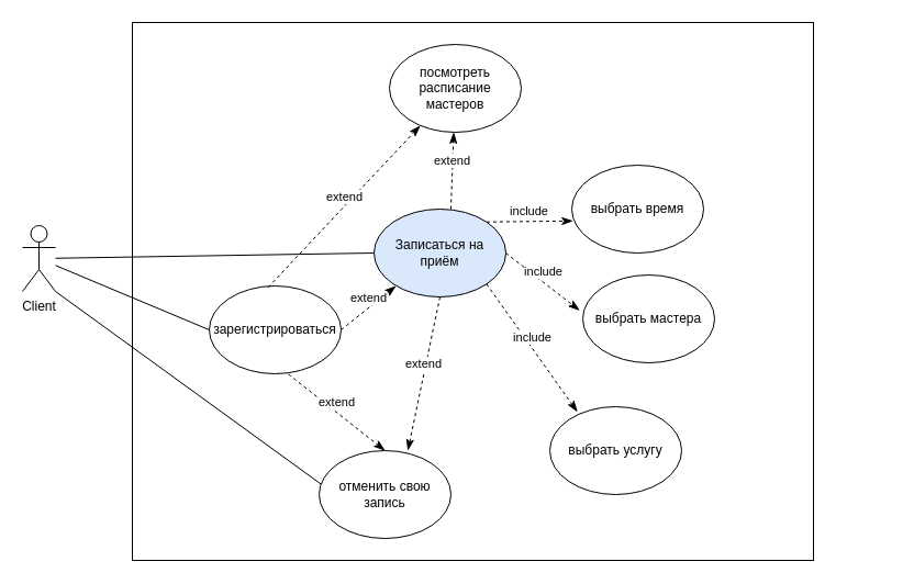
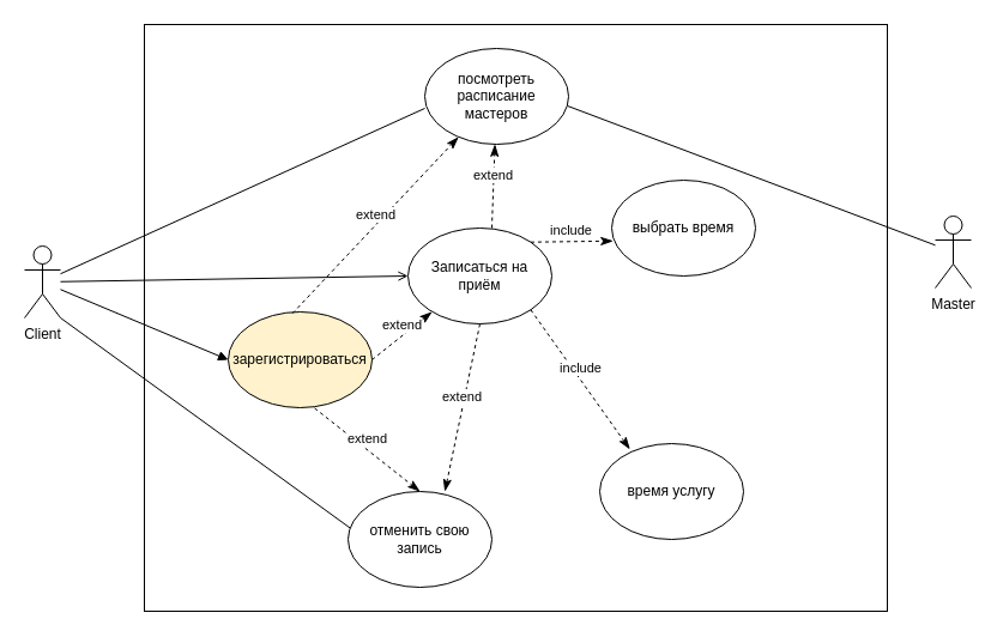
  <mxCell id="0" />
  <mxCell id="1" parent="0" />
  <mxCell id="2" value="" style="rounded=0;whiteSpace=wrap;html=1;" vertex="1" parent="1"><mxGeometry x="120" y="20" width="620" height="490" as="geometry" /></mxCell>
  <mxCell id="3" value="Client" style="shape=umlActor;verticalLabelPosition=bottom;verticalAlign=top;html=1;outlineConnect=0;" vertex="1" parent="1"><mxGeometry x="20" y="205" width="30" height="60" as="geometry" /></mxCell>
- <mxCell id="5" value="Записаться на приём" style="ellipse;whiteSpace=wrap;html=1;fillColor=#dae8fc;" vertex="1" parent="1"><mxGeometry x="340" y="190" width="120" height="80" as="geometry" /></mxCell>
+ <mxCell id="4" value="Master" style="shape=umlActor;verticalLabelPosition=bottom;verticalAlign=top;html=1;outlineConnect=0;" vertex="1" parent="1"><mxGeometry x="780" y="180" width="30" height="60" as="geometry" /></mxCell>
+ <mxCell id="5" value="Записаться на приём" style="ellipse;whiteSpace=wrap;html=1;" vertex="1" parent="1"><mxGeometry x="340" y="190" width="120" height="80" as="geometry" /></mxCell>
  <mxCell id="6" value="посмотреть расписание мастеров" style="ellipse;whiteSpace=wrap;html=1;" vertex="1" parent="1"><mxGeometry x="354" y="40" width="120" height="80" as="geometry" /></mxCell>
- <mxCell id="7" value="" style="endArrow=none;html=1;rounded=0;entryX=0;entryY=0.5;entryDx=0;entryDy=0;" edge="1" parent="1" source="3" target="5"><mxGeometry width="50" height="50" relative="1" as="geometry"><mxPoint x="390" y="230" as="sourcePoint" /><mxPoint x="440" y="180" as="targetPoint" /></mxGeometry></mxCell>
- <mxCell id="10" value="выбрать время" style="ellipse;whiteSpace=wrap;html=1;" vertex="1" parent="1"><mxGeometry x="520" y="150" width="120" height="80" as="geometry" /></mxCell>
- <mxCell id="11" value="выбрать услугу" style="ellipse;whiteSpace=wrap;html=1;" vertex="1" parent="1"><mxGeometry x="500" y="370" width="120" height="80" as="geometry" /></mxCell>
- <mxCell id="12" value="выбрать мастера" style="ellipse;whiteSpace=wrap;html=1;" vertex="1" parent="1"><mxGeometry x="530" y="250" width="120" height="80" as="geometry" /></mxCell>
+ <mxCell id="7" value="" style="endArrow=open;html=1;rounded=0;entryX=0;entryY=0.5;entryDx=0;entryDy=0;" edge="1" parent="1" source="3" target="5"><mxGeometry width="50" height="50" relative="1" as="geometry"><mxPoint x="390" y="230" as="sourcePoint" /><mxPoint x="440" y="180" as="targetPoint" /></mxGeometry></mxCell>
+ <mxCell id="8" value="" style="endArrow=none;html=1;rounded=0;entryX=0;entryY=0.625;entryDx=0;entryDy=0;entryPerimeter=0;" edge="1" parent="1" source="3" target="6"><mxGeometry width="50" height="50" relative="1" as="geometry"><mxPoint x="390" y="230" as="sourcePoint" /><mxPoint x="440" y="180" as="targetPoint" /></mxGeometry></mxCell>
+ <mxCell id="9" value="" style="endArrow=none;html=1;rounded=0;exitX=0.993;exitY=0.6;exitDx=0;exitDy=0;exitPerimeter=0;" edge="1" parent="1" source="6" target="4"><mxGeometry width="50" height="50" relative="1" as="geometry"><mxPoint x="390" y="230" as="sourcePoint" /><mxPoint x="440" y="180" as="targetPoint" /></mxGeometry></mxCell>
+ <mxCell id="10" value="выбрать время" style="ellipse;whiteSpace=wrap;html=1;" vertex="1" parent="1"><mxGeometry x="510" y="150" width="120" height="80" as="geometry" /></mxCell>
+ <mxCell id="11" value="время услугу" style="ellipse;whiteSpace=wrap;html=1;" vertex="1" parent="1"><mxGeometry x="500" y="370" width="120" height="80" as="geometry" /></mxCell>
  <mxCell id="13" value="include" style="html=1;verticalAlign=bottom;endArrow=classicThin;dashed=1;endSize=8;curved=0;rounded=0;exitX=1;exitY=0;exitDx=0;exitDy=0;entryX=0.01;entryY=0.635;entryDx=0;entryDy=0;entryPerimeter=0;endFill=1;" edge="1" parent="1" source="5" target="10"><mxGeometry relative="1" as="geometry"><mxPoint x="450" y="210" as="sourcePoint" /><mxPoint x="340" y="180" as="targetPoint" /></mxGeometry></mxCell>
- <mxCell id="14" value="include" style="html=1;verticalAlign=bottom;endArrow=classicThin;dashed=1;endSize=8;curved=0;rounded=0;exitX=1;exitY=0.5;exitDx=0;exitDy=0;entryX=-0.023;entryY=0.405;entryDx=0;entryDy=0;entryPerimeter=0;endFill=1;" edge="1" parent="1" source="5" target="12"><mxGeometry relative="1" as="geometry"><mxPoint x="342" y="252" as="sourcePoint" /><mxPoint x="411" y="221" as="targetPoint" /></mxGeometry></mxCell>
  <mxCell id="15" value="include" style="html=1;verticalAlign=bottom;endArrow=classicThin;dashed=1;endSize=8;curved=0;rounded=0;exitX=1;exitY=1;exitDx=0;exitDy=0;entryX=0.21;entryY=0.06;entryDx=0;entryDy=0;entryPerimeter=0;endFill=1;" edge="1" parent="1" source="5" target="11"><mxGeometry relative="1" as="geometry"><mxPoint x="352" y="262" as="sourcePoint" /><mxPoint x="421" y="231" as="targetPoint" /></mxGeometry></mxCell>
  <mxCell id="16" value="extend" style="html=1;verticalAlign=bottom;endArrow=classicThin;dashed=1;endSize=8;curved=0;rounded=0;exitX=0.583;exitY=0;exitDx=0;exitDy=0;endFill=1;exitPerimeter=0;" edge="1" parent="1" source="5" target="6"><mxGeometry relative="1" as="geometry"><mxPoint x="342" y="252" as="sourcePoint" /><mxPoint x="411" y="221" as="targetPoint" /></mxGeometry></mxCell>
  <mxCell id="17" value="отменить свою запись" style="ellipse;whiteSpace=wrap;html=1;" vertex="1" parent="1"><mxGeometry x="290" y="410" width="120" height="80" as="geometry" /></mxCell>
  <mxCell id="18" value="" style="endArrow=none;html=1;rounded=0;entryX=0.013;entryY=0.38;entryDx=0;entryDy=0;exitX=1;exitY=1;exitDx=0;exitDy=0;exitPerimeter=0;entryPerimeter=0;" edge="1" parent="1" source="3" target="17"><mxGeometry width="50" height="50" relative="1" as="geometry"><mxPoint x="60" y="234" as="sourcePoint" /><mxPoint x="240" y="280" as="targetPoint" /></mxGeometry></mxCell>
  <mxCell id="19" value="extend" style="html=1;verticalAlign=bottom;endArrow=classicThin;dashed=1;endSize=8;curved=0;rounded=0;exitX=0.5;exitY=1;exitDx=0;exitDy=0;endFill=1;entryX=0.673;entryY=0;entryDx=0;entryDy=0;entryPerimeter=0;" edge="1" parent="1" source="5" target="17"><mxGeometry relative="1" as="geometry"><mxPoint x="310" y="240" as="sourcePoint" /><mxPoint x="398" y="116" as="targetPoint" /></mxGeometry></mxCell>
- <mxCell id="20" value="зарегистрироваться" style="ellipse;whiteSpace=wrap;html=1;" vertex="1" parent="1"><mxGeometry x="190" y="260" width="120" height="80" as="geometry" /></mxCell>
- <mxCell id="21" value="" style="endArrow=none;html=1;rounded=0;entryX=0;entryY=0.5;entryDx=0;entryDy=0;" edge="1" parent="1" source="3" target="20"><mxGeometry width="50" height="50" relative="1" as="geometry"><mxPoint x="390" y="330" as="sourcePoint" /><mxPoint x="440" y="280" as="targetPoint" /></mxGeometry></mxCell>
+ <mxCell id="20" value="зарегистрироваться" style="ellipse;whiteSpace=wrap;html=1;fillColor=#fff2cc;" vertex="1" parent="1"><mxGeometry x="190" y="260" width="120" height="80" as="geometry" /></mxCell>
+ <mxCell id="21" value="" style="endArrow=block;html=1;rounded=0;entryX=0;entryY=0.5;entryDx=0;entryDy=0;" edge="1" parent="1" source="3" target="20"><mxGeometry width="50" height="50" relative="1" as="geometry"><mxPoint x="390" y="330" as="sourcePoint" /><mxPoint x="440" y="280" as="targetPoint" /></mxGeometry></mxCell>
  <mxCell id="22" value="extend" style="html=1;verticalAlign=bottom;endArrow=classicThin;dashed=1;endSize=8;curved=0;rounded=0;exitX=0.447;exitY=0.015;exitDx=0;exitDy=0;endFill=1;exitPerimeter=0;" edge="1" parent="1" source="20" target="6"><mxGeometry relative="1" as="geometry"><mxPoint x="420" y="200" as="sourcePoint" /><mxPoint x="423" y="130" as="targetPoint" /></mxGeometry></mxCell>
  <mxCell id="23" value="extend" style="html=1;verticalAlign=bottom;endArrow=classicThin;dashed=1;endSize=8;curved=0;rounded=0;exitX=0.6;exitY=1.005;exitDx=0;exitDy=0;endFill=1;exitPerimeter=0;entryX=0.5;entryY=0;entryDx=0;entryDy=0;" edge="1" parent="1" source="20" target="17"><mxGeometry relative="1" as="geometry"><mxPoint x="274" y="271" as="sourcePoint" /><mxPoint x="395" y="125" as="targetPoint" /></mxGeometry></mxCell>
  <mxCell id="24" value="extend" style="html=1;verticalAlign=bottom;endArrow=classicThin;dashed=1;endSize=8;curved=0;rounded=0;exitX=1;exitY=0.5;exitDx=0;exitDy=0;endFill=1;entryX=0.167;entryY=0.875;entryDx=0;entryDy=0;entryPerimeter=0;" edge="1" parent="1" source="20" target="5"><mxGeometry relative="1" as="geometry"><mxPoint x="280" y="379.5" as="sourcePoint" /><mxPoint x="371.76" y="220.5" as="targetPoint" /></mxGeometry></mxCell>
